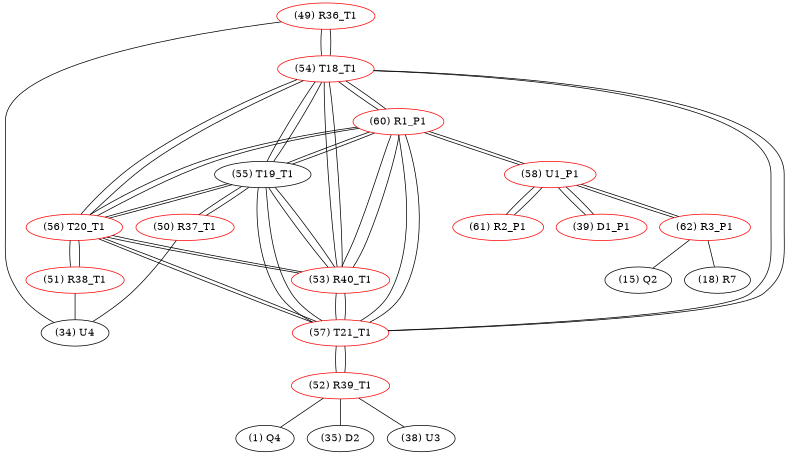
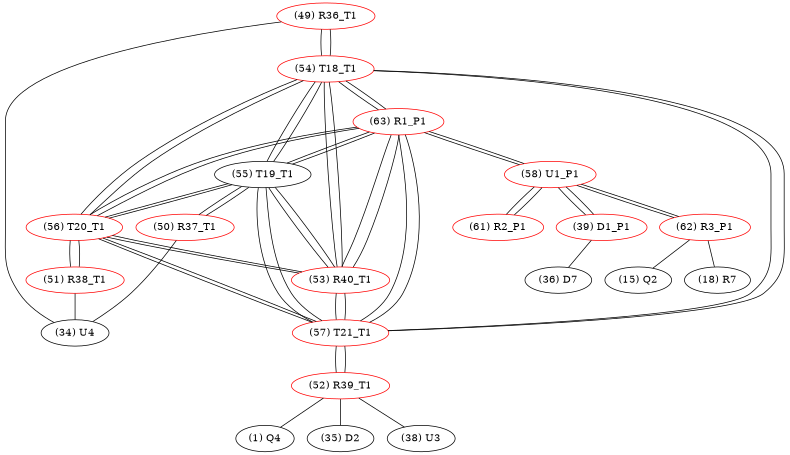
  graph {
    node [color=red]
    n1 [label="(49) R36_T1"]
    n2 [label="(34) U4" color=""]
    n3 [label="(54) T18_T1"]
    n4 [color=black label="(55) T19_T1"]
    n5 [label="(56) T20_T1"]
    n6 [label="(57) T21_T1"]
    n7 [label="(53) R40_T1"]
-   n8 [label="(60) R1_P1"]
+   n8 [label="(63) R1_P1"]
    n9 [label="(50) R37_T1"]
    n10 [label="(51) R38_T1"]
    n11 [label="(52) R39_T1"]
    n12 [label="(58) U1_P1"]
    n13 [label="(1) Q4" color=""]
    n14 [label="(35) D2" color=""]
    n15 [label="(38) U3" color=""]
    n16 [label="(39) D1_P1"]
    n17 [label="(61) R2_P1"]
    n18 [label="(62) R3_P1"]
+   n19 [label="(36) D7" color=""]
    n20 [label="(18) R7" color=""]
    n21 [label="(15) Q2" color=""]
    n1 -- n2
    n1 -- n3
    n3 -- n1
    n3 -- n4
    n3 -- n5
    n3 -- n6
    n3 -- n7
    n3 -- n8
    n4 -- n3
    n4 -- n5
    n4 -- n6
    n4 -- n7
    n4 -- n8
    n4 -- n9
    n5 -- n3
    n5 -- n4
    n5 -- n6
    n5 -- n7
    n5 -- n8
    n5 -- n10
    n6 -- n3
    n6 -- n4
    n6 -- n5
    n6 -- n7
    n6 -- n8
    n6 -- n11
    n7 -- n3
    n7 -- n4
    n7 -- n5
    n7 -- n6
    n7 -- n8
    n8 -- n3
    n8 -- n4
    n8 -- n5
    n8 -- n6
    n8 -- n7
    n8 -- n12
    n9 -- n2
    n9 -- n4
    n10 -- n2
    n10 -- n5
    n11 -- n6
    n11 -- n13
    n11 -- n14
    n11 -- n15
    n12 -- n8
    n12 -- n16
    n12 -- n17
    n12 -- n18
    n16 -- n12
+   n16 -- n19
    n17 -- n12
    n18 -- n12
    n18 -- n20
    n18 -- n21
  }
